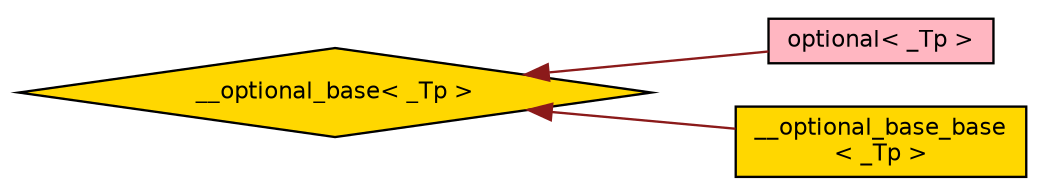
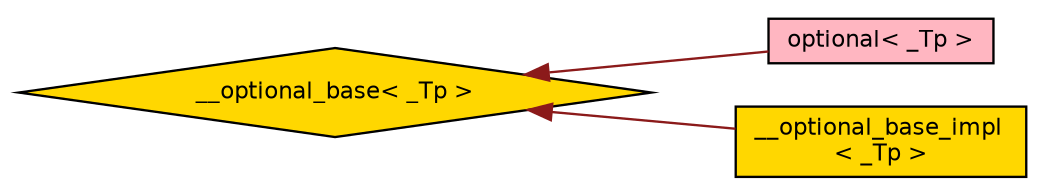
  digraph {
    rankdir=LR
    node [color=black fillcolor=gold fontname=Helvetica fontsize=10 shape=box style=filled]
    edge [color=firebrick4 dir=back fontname=Helvetica fontsize=10 labelfontname=Helvetica labelfontsize=10 style=solid]
    n1 [fillcolor=lightpink fontcolor=black height=0.2 label="optional\< _Tp \>" width=0.4]
-   n2 [height=0.2 label="__optional_base_base\l\< _Tp \>" width=0.4]
+   n2 [height=0.2 label="__optional_base_impl\l\< _Tp \>" width=0.4]
    n3 [height=0.2 label="__optional_base\< _Tp \>" shape=diamond width=0.4]
    n3 -> n1
    n3 -> n2
  }
